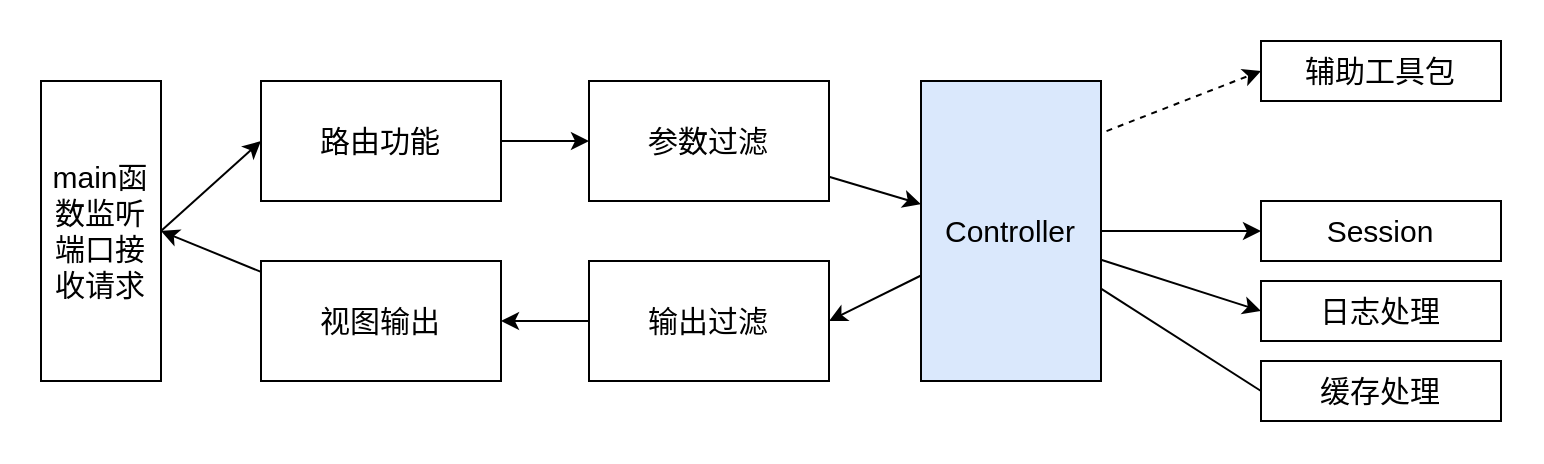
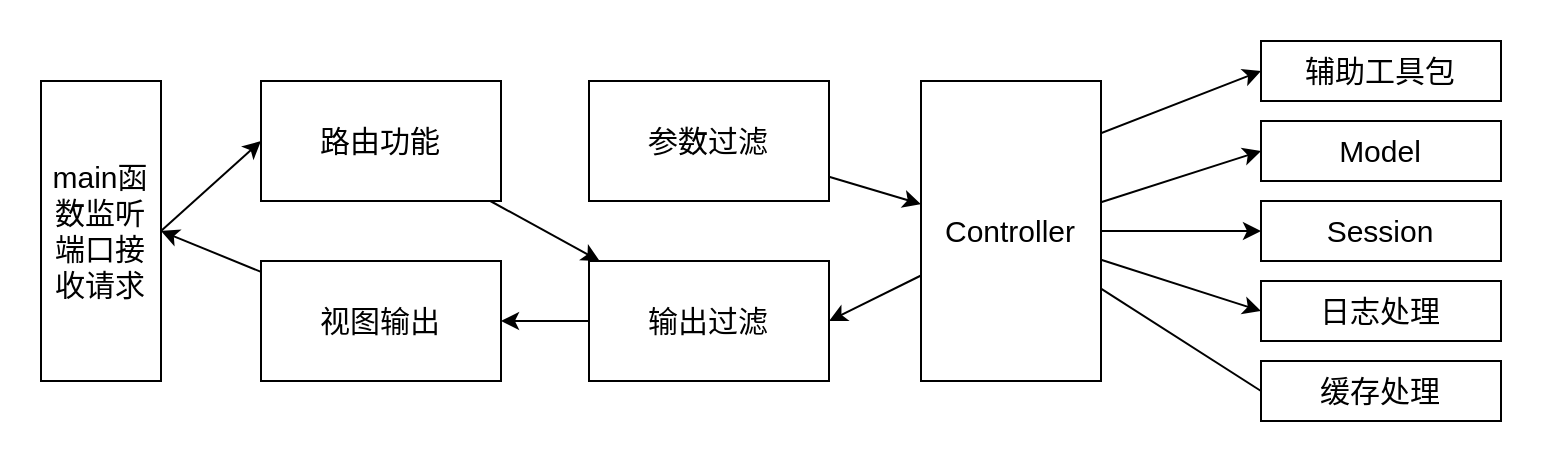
  <mxCell id="0" />
  <mxCell id="1" parent="0" />
  <mxCell id="2" style="rounded=0;orthogonalLoop=1;jettySize=auto;html=1;exitX=1;exitY=0.5;exitDx=0;exitDy=0;entryX=0;entryY=0.5;entryDx=0;entryDy=0;fontSize=15;" parent="1" source="3" target="5" edge="1"><mxGeometry relative="1" as="geometry" /></mxCell>
  <mxCell id="3" value="main函数监听端口接收请求" style="rounded=0;whiteSpace=wrap;html=1;fontSize=15;" parent="1" vertex="1"><mxGeometry x="20" y="40" width="60" height="150" as="geometry" /></mxCell>
- <mxCell id="4" value="" style="edgeStyle=none;rounded=0;orthogonalLoop=1;jettySize=auto;html=1;fontSize=15;" parent="1" source="5" target="9" edge="1"><mxGeometry relative="1" as="geometry" /></mxCell>
+ <mxCell id="4" value="" style="edgeStyle=none;rounded=0;orthogonalLoop=1;jettySize=auto;html=1;fontSize=15;" parent="1" source="5" target="11" edge="1"><mxGeometry relative="1" as="geometry" /></mxCell>
  <mxCell id="5" value="路由功能" style="rounded=0;whiteSpace=wrap;html=1;fontSize=15;" parent="1" vertex="1"><mxGeometry x="130" y="40" width="120" height="60" as="geometry" /></mxCell>
  <mxCell id="6" style="edgeStyle=none;rounded=0;orthogonalLoop=1;jettySize=auto;html=1;entryX=1;entryY=0.5;entryDx=0;entryDy=0;fontSize=15;" parent="1" source="7" target="3" edge="1"><mxGeometry relative="1" as="geometry" /></mxCell>
  <mxCell id="7" value="视图输出" style="rounded=0;whiteSpace=wrap;html=1;fontSize=15;" parent="1" vertex="1"><mxGeometry x="130" y="130" width="120" height="60" as="geometry" /></mxCell>
  <mxCell id="8" value="" style="edgeStyle=none;rounded=0;orthogonalLoop=1;jettySize=auto;html=1;fontSize=15;" parent="1" source="9" target="18" edge="1"><mxGeometry relative="1" as="geometry" /></mxCell>
  <mxCell id="9" value="参数过滤" style="rounded=0;whiteSpace=wrap;html=1;fontSize=15;" parent="1" vertex="1"><mxGeometry x="294" y="40" width="120" height="60" as="geometry" /></mxCell>
  <mxCell id="10" style="edgeStyle=none;rounded=0;orthogonalLoop=1;jettySize=auto;html=1;entryX=1;entryY=0.5;entryDx=0;entryDy=0;fontSize=15;" parent="1" source="11" target="7" edge="1"><mxGeometry relative="1" as="geometry" /></mxCell>
  <mxCell id="11" value="输出过滤" style="rounded=0;whiteSpace=wrap;html=1;fontSize=15;" parent="1" vertex="1"><mxGeometry x="294" y="130" width="120" height="60" as="geometry" /></mxCell>
- <mxCell id="12" style="rounded=0;orthogonalLoop=1;jettySize=auto;html=1;entryX=0;entryY=0.5;entryDx=0;entryDy=0;fontSize=15;dashed=1;" parent="1" source="18" target="20" edge="1"><mxGeometry relative="1" as="geometry"><Array as="points"><mxPoint x="540" y="70" /></Array></mxGeometry></mxCell>
+ <mxCell id="12" style="rounded=0;orthogonalLoop=1;jettySize=auto;html=1;entryX=0;entryY=0.5;entryDx=0;entryDy=0;fontSize=15;" parent="1" source="18" target="20" edge="1"><mxGeometry relative="1" as="geometry"><Array as="points"><mxPoint x="540" y="70" /></Array></mxGeometry></mxCell>
+ <mxCell id="13" style="edgeStyle=none;rounded=0;orthogonalLoop=1;jettySize=auto;html=1;entryX=0;entryY=0.5;entryDx=0;entryDy=0;fontSize=15;" parent="1" source="18" target="19" edge="1"><mxGeometry relative="1" as="geometry" /></mxCell>
  <mxCell id="14" style="edgeStyle=none;rounded=0;orthogonalLoop=1;jettySize=auto;html=1;fontSize=15;" parent="1" source="18" target="21" edge="1"><mxGeometry relative="1" as="geometry" /></mxCell>
  <mxCell id="15" style="edgeStyle=none;rounded=0;orthogonalLoop=1;jettySize=auto;html=1;entryX=0;entryY=0.5;entryDx=0;entryDy=0;fontSize=15;" parent="1" source="18" target="22" edge="1"><mxGeometry relative="1" as="geometry" /></mxCell>
  <mxCell id="16" style="edgeStyle=none;rounded=0;orthogonalLoop=1;jettySize=auto;html=1;entryX=0;entryY=0.5;entryDx=0;entryDy=0;fontSize=15;endArrow=none;" parent="1" source="18" target="23" edge="1"><mxGeometry relative="1" as="geometry" /></mxCell>
  <mxCell id="17" style="edgeStyle=none;rounded=0;orthogonalLoop=1;jettySize=auto;html=1;entryX=1;entryY=0.5;entryDx=0;entryDy=0;fontSize=15;" parent="1" source="18" target="11" edge="1"><mxGeometry relative="1" as="geometry" /></mxCell>
- <mxCell id="18" value="Controller" style="rounded=0;whiteSpace=wrap;html=1;fontSize=15;fillColor=#dae8fc;" parent="1" vertex="1"><mxGeometry x="460" y="40" width="90" height="150" as="geometry" /></mxCell>
+ <mxCell id="18" value="Controller" style="rounded=0;whiteSpace=wrap;html=1;fontSize=15;" parent="1" vertex="1"><mxGeometry x="460" y="40" width="90" height="150" as="geometry" /></mxCell>
+ <mxCell id="19" value="Model" style="rounded=0;whiteSpace=wrap;html=1;fontSize=15;" parent="1" vertex="1"><mxGeometry x="630" y="60" width="120" height="30" as="geometry" /></mxCell>
  <mxCell id="20" value="辅助工具包" style="rounded=0;whiteSpace=wrap;html=1;fontSize=15;" parent="1" vertex="1"><mxGeometry x="630" y="20" width="120" height="30" as="geometry" /></mxCell>
  <mxCell id="21" value="Session" style="rounded=0;whiteSpace=wrap;html=1;fontSize=15;" parent="1" vertex="1"><mxGeometry x="630" y="100" width="120" height="30" as="geometry" /></mxCell>
  <mxCell id="22" value="日志处理" style="rounded=0;whiteSpace=wrap;html=1;fontSize=15;" parent="1" vertex="1"><mxGeometry x="630" y="140" width="120" height="30" as="geometry" /></mxCell>
  <mxCell id="23" value="缓存处理" style="rounded=0;whiteSpace=wrap;html=1;fontSize=15;" parent="1" vertex="1"><mxGeometry x="630" y="180" width="120" height="30" as="geometry" /></mxCell>
